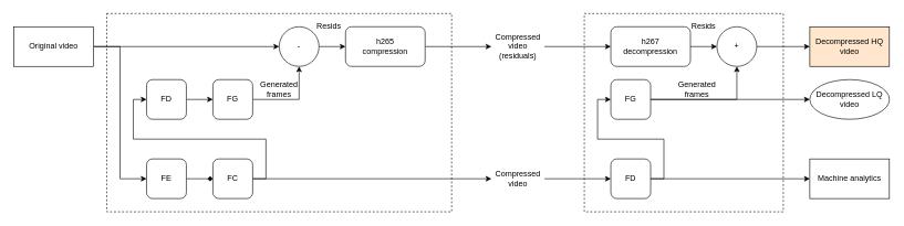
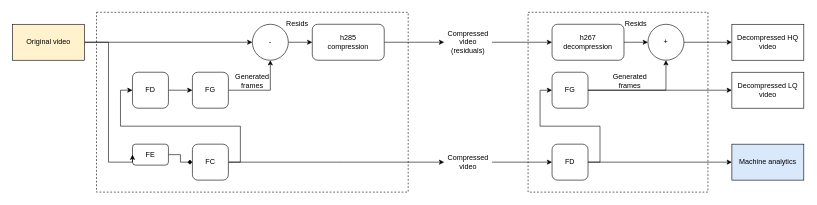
  <mxCell id="0" />
  <mxCell id="1" parent="0" />
  <mxCell id="2" value="" style="rounded=0;whiteSpace=wrap;html=1;dashed=1;fillColor=none;" vertex="1" parent="1"><mxGeometry x="160" y="20" width="520" height="300" as="geometry" /></mxCell>
  <mxCell id="3" style="edgeStyle=orthogonalEdgeStyle;rounded=0;orthogonalLoop=1;jettySize=auto;html=1;exitX=1;exitY=0.5;exitDx=0;exitDy=0;entryX=0;entryY=0.5;entryDx=0;entryDy=0;endArrow=diamond;" edge="1" parent="1" source="4" target="7"><mxGeometry relative="1" as="geometry" /></mxCell>
- <mxCell id="4" value="FE" style="rounded=1;whiteSpace=wrap;html=1;" vertex="1" parent="1"><mxGeometry x="220" y="240" width="60" height="60" as="geometry" /></mxCell>
+ <mxCell id="4" value="FE" style="rounded=1;whiteSpace=wrap;html=1;" vertex="1" parent="1"><mxGeometry x="220" y="240" width="60" height="35" as="geometry" /></mxCell>
  <mxCell id="5" style="edgeStyle=orthogonalEdgeStyle;rounded=0;orthogonalLoop=1;jettySize=auto;html=1;exitX=1;exitY=0.5;exitDx=0;exitDy=0;entryX=0;entryY=0.5;entryDx=0;entryDy=0;" edge="1" parent="1" source="7" target="9"><mxGeometry relative="1" as="geometry" /></mxCell>
  <mxCell id="6" style="edgeStyle=orthogonalEdgeStyle;rounded=0;orthogonalLoop=1;jettySize=auto;html=1;exitX=1;exitY=0.5;exitDx=0;exitDy=0;" edge="1" parent="1" source="7"><mxGeometry relative="1" as="geometry"><mxPoint x="740" y="270" as="targetPoint" /></mxGeometry></mxCell>
  <mxCell id="7" value="FC" style="rounded=1;whiteSpace=wrap;html=1;" vertex="1" parent="1"><mxGeometry x="320" y="240" width="60" height="60" as="geometry" /></mxCell>
  <mxCell id="8" style="edgeStyle=orthogonalEdgeStyle;rounded=0;orthogonalLoop=1;jettySize=auto;html=1;exitX=1;exitY=0.5;exitDx=0;exitDy=0;entryX=0;entryY=0.5;entryDx=0;entryDy=0;" edge="1" parent="1" source="9" target="11"><mxGeometry relative="1" as="geometry" /></mxCell>
  <mxCell id="9" value="FD" style="rounded=1;whiteSpace=wrap;html=1;" vertex="1" parent="1"><mxGeometry x="220" y="120" width="60" height="60" as="geometry" /></mxCell>
  <mxCell id="10" style="edgeStyle=orthogonalEdgeStyle;rounded=0;orthogonalLoop=1;jettySize=auto;html=1;exitX=1;exitY=0.5;exitDx=0;exitDy=0;entryX=0.5;entryY=1;entryDx=0;entryDy=0;" edge="1" parent="1" source="11" target="18"><mxGeometry relative="1" as="geometry" /></mxCell>
  <mxCell id="11" value="FG" style="rounded=1;whiteSpace=wrap;html=1;" vertex="1" parent="1"><mxGeometry x="320" y="120" width="60" height="60" as="geometry" /></mxCell>
  <mxCell id="12" style="edgeStyle=orthogonalEdgeStyle;rounded=0;orthogonalLoop=1;jettySize=auto;html=1;exitX=1;exitY=0.5;exitDx=0;exitDy=0;" edge="1" parent="1" source="13"><mxGeometry relative="1" as="geometry"><mxPoint x="740" y="70" as="targetPoint" /></mxGeometry></mxCell>
- <mxCell id="13" value="&lt;div&gt;h265&lt;/div&gt;&lt;div&gt;compression&lt;br&gt;&lt;/div&gt;" style="rounded=1;whiteSpace=wrap;html=1;" vertex="1" parent="1"><mxGeometry x="520" y="40" width="120" height="60" as="geometry" /></mxCell>
+ <mxCell id="13" value="&lt;div&gt;h285&lt;/div&gt;&lt;div&gt;compression&lt;br&gt;&lt;/div&gt;" style="rounded=1;whiteSpace=wrap;html=1;" vertex="1" parent="1"><mxGeometry x="520" y="40" width="120" height="60" as="geometry" /></mxCell>
  <mxCell id="14" style="edgeStyle=orthogonalEdgeStyle;rounded=0;orthogonalLoop=1;jettySize=auto;html=1;exitX=1;exitY=0.5;exitDx=0;exitDy=0;entryX=0;entryY=0.5;entryDx=0;entryDy=0;" edge="1" parent="1" source="16" target="18"><mxGeometry relative="1" as="geometry" /></mxCell>
  <mxCell id="15" style="edgeStyle=orthogonalEdgeStyle;rounded=0;orthogonalLoop=1;jettySize=auto;html=1;exitX=1;exitY=0.5;exitDx=0;exitDy=0;entryX=0;entryY=0.5;entryDx=0;entryDy=0;" edge="1" parent="1" source="16" target="4"><mxGeometry relative="1" as="geometry"><Array as="points"><mxPoint x="180" y="70" /><mxPoint x="180" y="270" /></Array></mxGeometry></mxCell>
- <mxCell id="16" value="Original video" style="rounded=0;whiteSpace=wrap;html=1;" vertex="1" parent="1"><mxGeometry x="20" y="40" width="120" height="60" as="geometry" /></mxCell>
+ <mxCell id="16" value="Original video" style="rounded=0;whiteSpace=wrap;html=1;fillColor=#fff2cc;" vertex="1" parent="1"><mxGeometry x="20" y="40" width="120" height="60" as="geometry" /></mxCell>
  <mxCell id="17" style="edgeStyle=orthogonalEdgeStyle;rounded=0;orthogonalLoop=1;jettySize=auto;html=1;exitX=1;exitY=0.5;exitDx=0;exitDy=0;entryX=0;entryY=0.5;entryDx=0;entryDy=0;" edge="1" parent="1" source="18" target="13"><mxGeometry relative="1" as="geometry" /></mxCell>
  <mxCell id="18" value="-" style="ellipse;whiteSpace=wrap;html=1;aspect=fixed;" vertex="1" parent="1"><mxGeometry x="420" y="40" width="60" height="60" as="geometry" /></mxCell>
  <mxCell id="19" value="" style="rounded=0;whiteSpace=wrap;html=1;dashed=1;fillColor=none;" vertex="1" parent="1"><mxGeometry x="880" y="20" width="300" height="300" as="geometry" /></mxCell>
  <mxCell id="20" value="Compressed video" style="text;html=1;strokeColor=none;fillColor=none;align=center;verticalAlign=middle;whiteSpace=wrap;rounded=0;" vertex="1" parent="1"><mxGeometry x="750" y="255" width="60" height="30" as="geometry" /></mxCell>
  <mxCell id="21" value="Compressed video (residuals)" style="text;html=1;strokeColor=none;fillColor=none;align=center;verticalAlign=middle;whiteSpace=wrap;rounded=0;" vertex="1" parent="1"><mxGeometry x="750" y="55" width="60" height="30" as="geometry" /></mxCell>
  <mxCell id="22" value="Generated frames" style="text;html=1;strokeColor=none;fillColor=none;align=center;verticalAlign=middle;whiteSpace=wrap;rounded=0;" vertex="1" parent="1"><mxGeometry x="390" y="120" width="60" height="30" as="geometry" /></mxCell>
  <mxCell id="23" value="Resids" style="text;html=1;strokeColor=none;fillColor=none;align=center;verticalAlign=middle;whiteSpace=wrap;rounded=0;" vertex="1" parent="1"><mxGeometry x="465" y="25" width="60" height="30" as="geometry" /></mxCell>
  <mxCell id="24" style="edgeStyle=orthogonalEdgeStyle;rounded=0;orthogonalLoop=1;jettySize=auto;html=1;exitX=1;exitY=0.5;exitDx=0;exitDy=0;entryX=0;entryY=0.5;entryDx=0;entryDy=0;" edge="1" parent="1" source="27" target="30"><mxGeometry relative="1" as="geometry" /></mxCell>
  <mxCell id="25" style="edgeStyle=orthogonalEdgeStyle;rounded=0;orthogonalLoop=1;jettySize=auto;html=1;exitX=0;exitY=0.5;exitDx=0;exitDy=0;endArrow=none;endFill=0;startArrow=classic;startFill=1;" edge="1" parent="1" source="27"><mxGeometry relative="1" as="geometry"><mxPoint x="820" y="270" as="targetPoint" /></mxGeometry></mxCell>
  <mxCell id="26" style="edgeStyle=orthogonalEdgeStyle;rounded=0;orthogonalLoop=1;jettySize=auto;html=1;exitX=1;exitY=0.5;exitDx=0;exitDy=0;" edge="1" parent="1" source="27"><mxGeometry relative="1" as="geometry"><mxPoint x="1220" y="270" as="targetPoint" /></mxGeometry></mxCell>
  <mxCell id="27" value="FD" style="rounded=1;whiteSpace=wrap;html=1;" vertex="1" parent="1"><mxGeometry x="920" y="240" width="60" height="60" as="geometry" /></mxCell>
  <mxCell id="28" style="edgeStyle=orthogonalEdgeStyle;rounded=0;orthogonalLoop=1;jettySize=auto;html=1;exitX=1;exitY=0.5;exitDx=0;exitDy=0;entryX=0.5;entryY=1;entryDx=0;entryDy=0;" edge="1" parent="1" source="30" target="35"><mxGeometry relative="1" as="geometry" /></mxCell>
  <mxCell id="29" style="edgeStyle=orthogonalEdgeStyle;rounded=0;orthogonalLoop=1;jettySize=auto;html=1;exitX=1;exitY=0.5;exitDx=0;exitDy=0;entryX=0;entryY=0.5;entryDx=0;entryDy=0;" edge="1" parent="1" source="30" target="40"><mxGeometry relative="1" as="geometry"><mxPoint x="1190" y="150" as="targetPoint" /></mxGeometry></mxCell>
  <mxCell id="30" value="FG" style="rounded=1;whiteSpace=wrap;html=1;" vertex="1" parent="1"><mxGeometry x="920" y="120" width="60" height="60" as="geometry" /></mxCell>
  <mxCell id="31" style="edgeStyle=orthogonalEdgeStyle;rounded=0;orthogonalLoop=1;jettySize=auto;html=1;exitX=1;exitY=0.5;exitDx=0;exitDy=0;entryX=0;entryY=0.5;entryDx=0;entryDy=0;" edge="1" parent="1" source="32" target="35"><mxGeometry relative="1" as="geometry" /></mxCell>
  <mxCell id="32" value="&lt;div&gt;h267&lt;/div&gt;&lt;div&gt;decompression&lt;br&gt;&lt;/div&gt;" style="rounded=1;whiteSpace=wrap;html=1;" vertex="1" parent="1"><mxGeometry x="920" y="40" width="120" height="60" as="geometry" /></mxCell>
  <mxCell id="33" style="edgeStyle=orthogonalEdgeStyle;rounded=0;orthogonalLoop=1;jettySize=auto;html=1;exitX=0;exitY=0.5;exitDx=0;exitDy=0;endArrow=none;endFill=0;startArrow=classic;startFill=1;" edge="1" parent="1" source="32"><mxGeometry relative="1" as="geometry"><mxPoint x="920" y="64.5" as="sourcePoint" /><mxPoint x="820" y="70" as="targetPoint" /><Array as="points"><mxPoint x="820" y="70" /></Array></mxGeometry></mxCell>
  <mxCell id="34" style="edgeStyle=orthogonalEdgeStyle;rounded=0;orthogonalLoop=1;jettySize=auto;html=1;exitX=1;exitY=0.5;exitDx=0;exitDy=0;" edge="1" parent="1" source="35"><mxGeometry relative="1" as="geometry"><mxPoint x="1220" y="70" as="targetPoint" /></mxGeometry></mxCell>
  <mxCell id="35" value="+" style="ellipse;whiteSpace=wrap;html=1;aspect=fixed;" vertex="1" parent="1"><mxGeometry x="1080" y="40" width="60" height="60" as="geometry" /></mxCell>
- <mxCell id="36" value="Decompressed HQ video" style="rounded=0;whiteSpace=wrap;html=1;fillColor=#ffe6cc;" vertex="1" parent="1"><mxGeometry x="1220" y="40" width="120" height="60" as="geometry" /></mxCell>
- <mxCell id="37" value="Machine analytics" style="rounded=0;whiteSpace=wrap;html=1;" vertex="1" parent="1"><mxGeometry x="1220" y="240" width="120" height="60" as="geometry" /></mxCell>
+ <mxCell id="36" value="Decompressed HQ video" style="rounded=0;whiteSpace=wrap;html=1;" vertex="1" parent="1"><mxGeometry x="1220" y="40" width="120" height="60" as="geometry" /></mxCell>
+ <mxCell id="37" value="Machine analytics" style="rounded=0;whiteSpace=wrap;html=1;fillColor=#dae8fc;" vertex="1" parent="1"><mxGeometry x="1220" y="240" width="120" height="60" as="geometry" /></mxCell>
  <mxCell id="38" value="Generated frames" style="text;html=1;strokeColor=none;fillColor=none;align=center;verticalAlign=middle;whiteSpace=wrap;rounded=0;" vertex="1" parent="1"><mxGeometry x="1020" y="120" width="60" height="30" as="geometry" /></mxCell>
  <mxCell id="39" value="Resids" style="text;html=1;strokeColor=none;fillColor=none;align=center;verticalAlign=middle;whiteSpace=wrap;rounded=0;" vertex="1" parent="1"><mxGeometry x="1030" y="25" width="60" height="30" as="geometry" /></mxCell>
- <mxCell id="40" value="Decompressed LQ video" style="ellipse;whiteSpace=wrap;html=1;" vertex="1" parent="1"><mxGeometry x="1220" y="120" width="120" height="60" as="geometry" /></mxCell>
+ <mxCell id="40" value="Decompressed LQ video" style="rounded=0;whiteSpace=wrap;html=1;" vertex="1" parent="1"><mxGeometry x="1220" y="120" width="120" height="60" as="geometry" /></mxCell>
